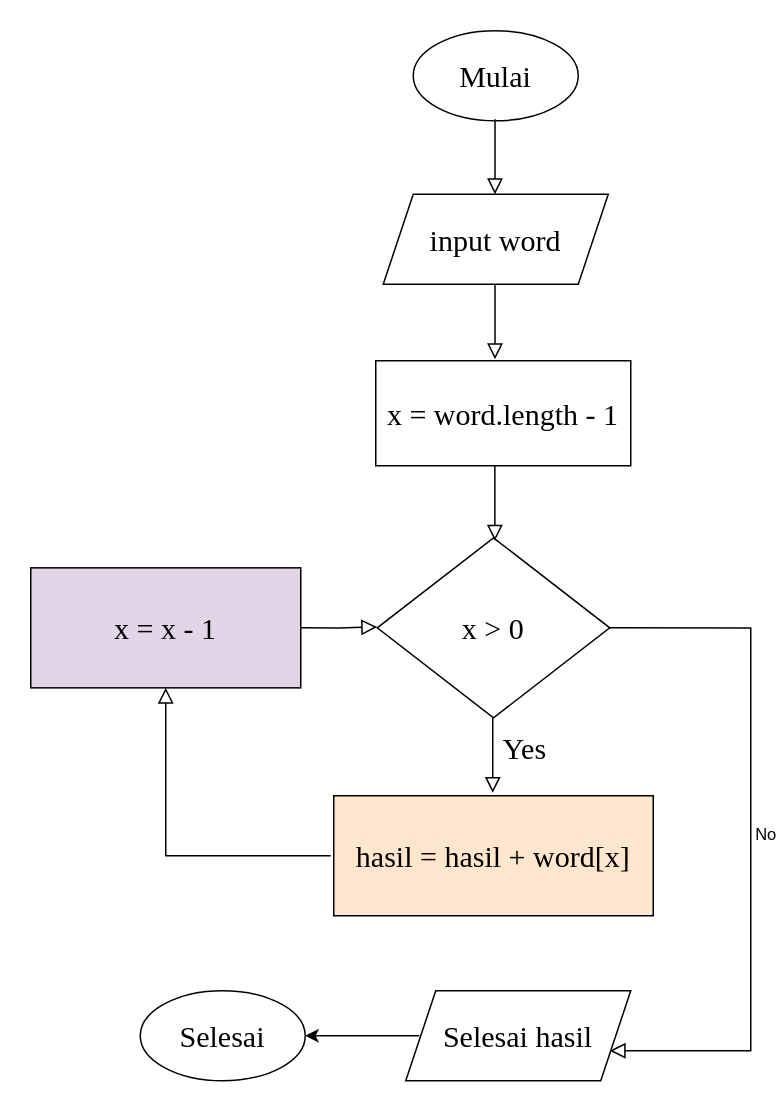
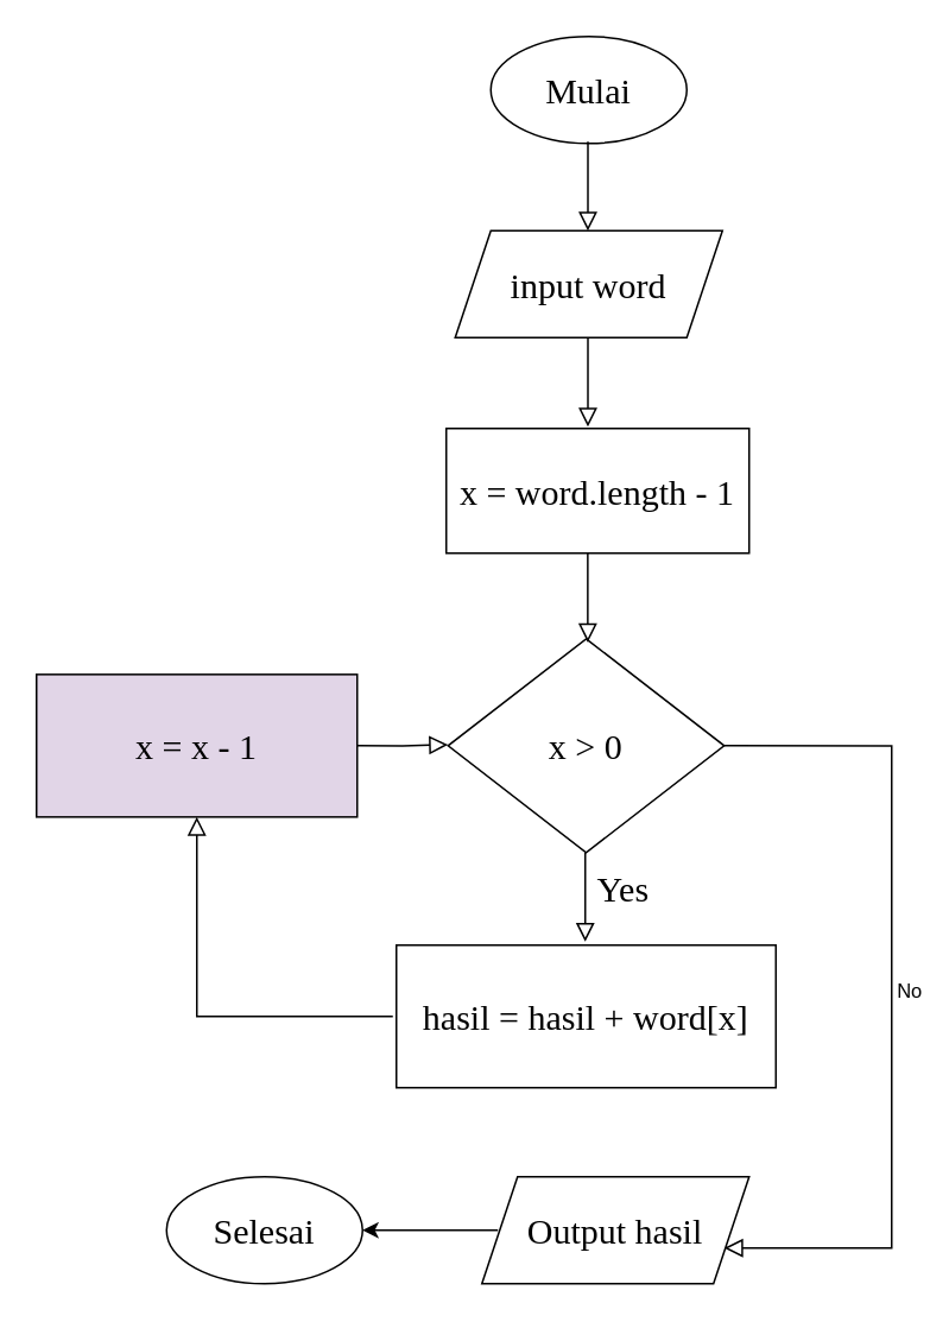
  <mxCell id="0" />
  <mxCell id="1" parent="0" />
  <mxCell id="2" value="Mulai" style="ellipse;whiteSpace=wrap;html=1;hachureGap=4;fontFamily=Architects Daughter;fontSource=https%3A%2F%2Ffonts.googleapis.com%2Fcss%3Ffamily%3DArchitects%2BDaughter;fontSize=20;rounded=0;" vertex="1" parent="1"><mxGeometry x="275" y="20" width="110" height="60" as="geometry" /></mxCell>
  <mxCell id="3" value="" style="rounded=0;html=1;jettySize=auto;orthogonalLoop=1;fontSize=11;endArrow=block;endFill=0;endSize=8;strokeWidth=1;shadow=0;labelBackgroundColor=none;edgeStyle=orthogonalEdgeStyle;" edge="1" parent="1"><mxGeometry relative="1" as="geometry"><mxPoint x="329.5" y="79" as="sourcePoint" /><mxPoint x="329.5" y="129" as="targetPoint" /></mxGeometry></mxCell>
  <mxCell id="4" value="input word" style="shape=parallelogram;perimeter=parallelogramPerimeter;whiteSpace=wrap;html=1;fixedSize=1;hachureGap=4;fontFamily=Architects Daughter;fontSource=https%3A%2F%2Ffonts.googleapis.com%2Fcss%3Ffamily%3DArchitects%2BDaughter;fontSize=20;rounded=0;" vertex="1" parent="1"><mxGeometry x="255" y="129" width="150" height="60" as="geometry" /></mxCell>
  <mxCell id="5" value="" style="rounded=0;html=1;jettySize=auto;orthogonalLoop=1;fontSize=11;endArrow=block;endFill=0;endSize=8;strokeWidth=1;shadow=0;labelBackgroundColor=none;edgeStyle=orthogonalEdgeStyle;" edge="1" parent="1"><mxGeometry relative="1" as="geometry"><mxPoint x="329.5" y="189" as="sourcePoint" /><mxPoint x="329.5" y="239" as="targetPoint" /></mxGeometry></mxCell>
  <mxCell id="6" value="x &amp;gt; 0" style="rhombus;whiteSpace=wrap;html=1;hachureGap=4;fontFamily=Architects Daughter;fontSource=https%3A%2F%2Ffonts.googleapis.com%2Fcss%3Ffamily%3DArchitects%2BDaughter;fontSize=20;rounded=0;" vertex="1" parent="1"><mxGeometry x="251" y="358.06" width="155" height="120" as="geometry" /></mxCell>
  <mxCell id="7" value="" style="rounded=0;html=1;jettySize=auto;orthogonalLoop=1;fontSize=11;endArrow=block;endFill=0;endSize=8;strokeWidth=1;shadow=0;labelBackgroundColor=none;edgeStyle=orthogonalEdgeStyle;" edge="1" parent="1"><mxGeometry relative="1" as="geometry"><mxPoint x="328" y="478.06" as="sourcePoint" /><mxPoint x="328" y="528.06" as="targetPoint" /></mxGeometry></mxCell>
  <mxCell id="8" value="Yes" style="text;html=1;align=center;verticalAlign=middle;resizable=0;points=[];autosize=1;strokeColor=none;fillColor=none;hachureGap=4;fontFamily=Architects Daughter;fontSource=https%3A%2F%2Ffonts.googleapis.com%2Fcss%3Ffamily%3DArchitects%2BDaughter;fontSize=20;rounded=0;" vertex="1" parent="1"><mxGeometry x="323.5" y="483.06" width="50" height="30" as="geometry" /></mxCell>
  <mxCell id="9" value="No" style="edgeStyle=orthogonalEdgeStyle;rounded=0;html=1;jettySize=auto;orthogonalLoop=1;fontSize=11;endArrow=block;endFill=0;endSize=8;strokeWidth=1;shadow=0;labelBackgroundColor=none;exitX=1;exitY=0.5;exitDx=0;exitDy=0;entryX=1;entryY=0.5;entryDx=0;entryDy=0;" edge="1" parent="1" source="6"><mxGeometry x="-0.012" y="10" relative="1" as="geometry"><mxPoint as="offset" /><mxPoint x="413.5" y="418.06" as="sourcePoint" /><mxPoint x="406" y="700" as="targetPoint" /><Array as="points"><mxPoint x="500" y="418" /><mxPoint x="500" y="700" /></Array></mxGeometry></mxCell>
- <mxCell id="10" value="hasil = hasil + word[x]" style="rounded=0;whiteSpace=wrap;html=1;hachureGap=4;fontFamily=Architects Daughter;fontSource=https%3A%2F%2Ffonts.googleapis.com%2Fcss%3Ffamily%3DArchitects%2BDaughter;fontSize=20;fillColor=#ffe6cc;" vertex="1" parent="1"><mxGeometry x="222" y="530" width="213" height="80" as="geometry" /></mxCell>
- <mxCell id="11" value="Selesai hasil" style="shape=parallelogram;perimeter=parallelogramPerimeter;whiteSpace=wrap;html=1;fixedSize=1;hachureGap=4;fontFamily=Architects Daughter;fontSource=https%3A%2F%2Ffonts.googleapis.com%2Fcss%3Ffamily%3DArchitects%2BDaughter;fontSize=20;rounded=0;" vertex="1" parent="1"><mxGeometry x="270" y="660" width="150" height="60" as="geometry" /></mxCell>
+ <mxCell id="10" value="hasil = hasil + word[x]" style="rounded=0;whiteSpace=wrap;html=1;hachureGap=4;fontFamily=Architects Daughter;fontSource=https%3A%2F%2Ffonts.googleapis.com%2Fcss%3Ffamily%3DArchitects%2BDaughter;fontSize=20;" vertex="1" parent="1"><mxGeometry x="222" y="530" width="213" height="80" as="geometry" /></mxCell>
+ <mxCell id="11" value="Output hasil" style="shape=parallelogram;perimeter=parallelogramPerimeter;whiteSpace=wrap;html=1;fixedSize=1;hachureGap=4;fontFamily=Architects Daughter;fontSource=https%3A%2F%2Ffonts.googleapis.com%2Fcss%3Ffamily%3DArchitects%2BDaughter;fontSize=20;rounded=0;" vertex="1" parent="1"><mxGeometry x="270" y="660" width="150" height="60" as="geometry" /></mxCell>
  <mxCell id="12" value="x = word.length - 1" style="rounded=0;whiteSpace=wrap;html=1;hachureGap=4;fontFamily=Architects Daughter;fontSource=https%3A%2F%2Ffonts.googleapis.com%2Fcss%3Ffamily%3DArchitects%2BDaughter;fontSize=20;" vertex="1" parent="1"><mxGeometry x="250" y="240" width="170" height="70" as="geometry" /></mxCell>
  <mxCell id="13" value="" style="rounded=0;html=1;jettySize=auto;orthogonalLoop=1;fontSize=11;endArrow=block;endFill=0;endSize=8;strokeWidth=1;shadow=0;labelBackgroundColor=none;edgeStyle=orthogonalEdgeStyle;" edge="1" parent="1"><mxGeometry relative="1" as="geometry"><mxPoint x="329.41" y="310" as="sourcePoint" /><mxPoint x="329.41" y="360" as="targetPoint" /></mxGeometry></mxCell>
  <mxCell id="14" value="" style="rounded=0;html=1;jettySize=auto;orthogonalLoop=1;fontSize=11;endArrow=block;endFill=0;endSize=8;strokeWidth=1;shadow=0;labelBackgroundColor=none;edgeStyle=orthogonalEdgeStyle;entryX=0.5;entryY=1;entryDx=0;entryDy=0;" edge="1" parent="1" target="15"><mxGeometry relative="1" as="geometry"><mxPoint x="220" y="570" as="sourcePoint" /><mxPoint x="147" y="510" as="targetPoint" /><Array as="points"><mxPoint x="110" y="570" /></Array></mxGeometry></mxCell>
  <mxCell id="15" value="x = x - 1" style="rounded=0;whiteSpace=wrap;html=1;hachureGap=4;fontFamily=Architects Daughter;fontSource=https%3A%2F%2Ffonts.googleapis.com%2Fcss%3Ffamily%3DArchitects%2BDaughter;fontSize=20;fillColor=#e1d5e7;" vertex="1" parent="1"><mxGeometry x="20" y="378.06" width="180" height="80" as="geometry" /></mxCell>
  <mxCell id="16" value="" style="rounded=0;html=1;jettySize=auto;orthogonalLoop=1;fontSize=11;endArrow=block;endFill=0;endSize=8;strokeWidth=1;shadow=0;labelBackgroundColor=none;edgeStyle=orthogonalEdgeStyle;exitX=1;exitY=0.5;exitDx=0;exitDy=0;" edge="1" parent="1" source="15"><mxGeometry relative="1" as="geometry"><mxPoint x="220.94" y="417.53" as="sourcePoint" /><mxPoint x="250.94" y="417.47" as="targetPoint" /></mxGeometry></mxCell>
  <mxCell id="17" value="" style="endArrow=classic;html=1;rounded=0;" edge="1" parent="1"><mxGeometry width="50" height="50" relative="1" as="geometry"><mxPoint x="279" y="690" as="sourcePoint" /><mxPoint x="203" y="690" as="targetPoint" /></mxGeometry></mxCell>
  <mxCell id="18" value="Selesai" style="ellipse;whiteSpace=wrap;html=1;hachureGap=4;fontFamily=Architects Daughter;fontSource=https%3A%2F%2Ffonts.googleapis.com%2Fcss%3Ffamily%3DArchitects%2BDaughter;fontSize=20;rounded=0;" vertex="1" parent="1"><mxGeometry x="93" y="660" width="110" height="60" as="geometry" /></mxCell>
